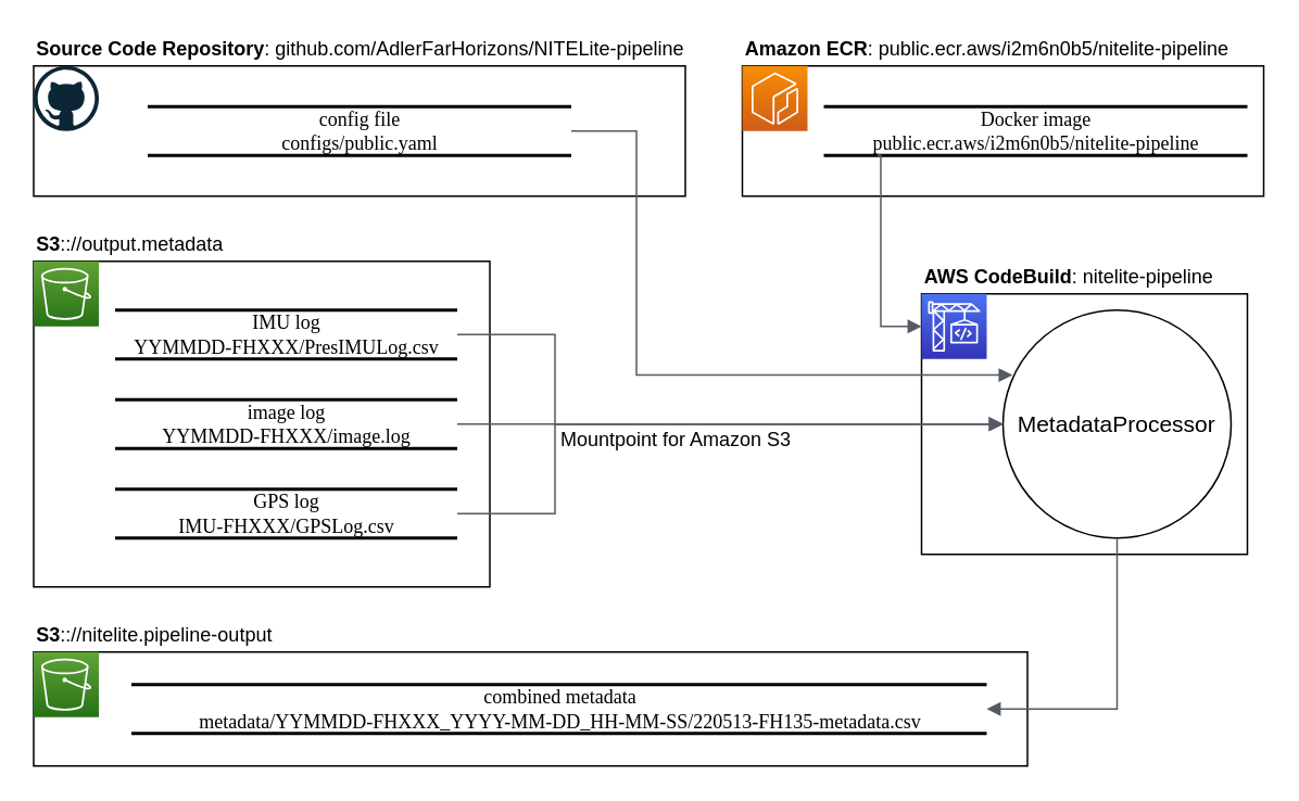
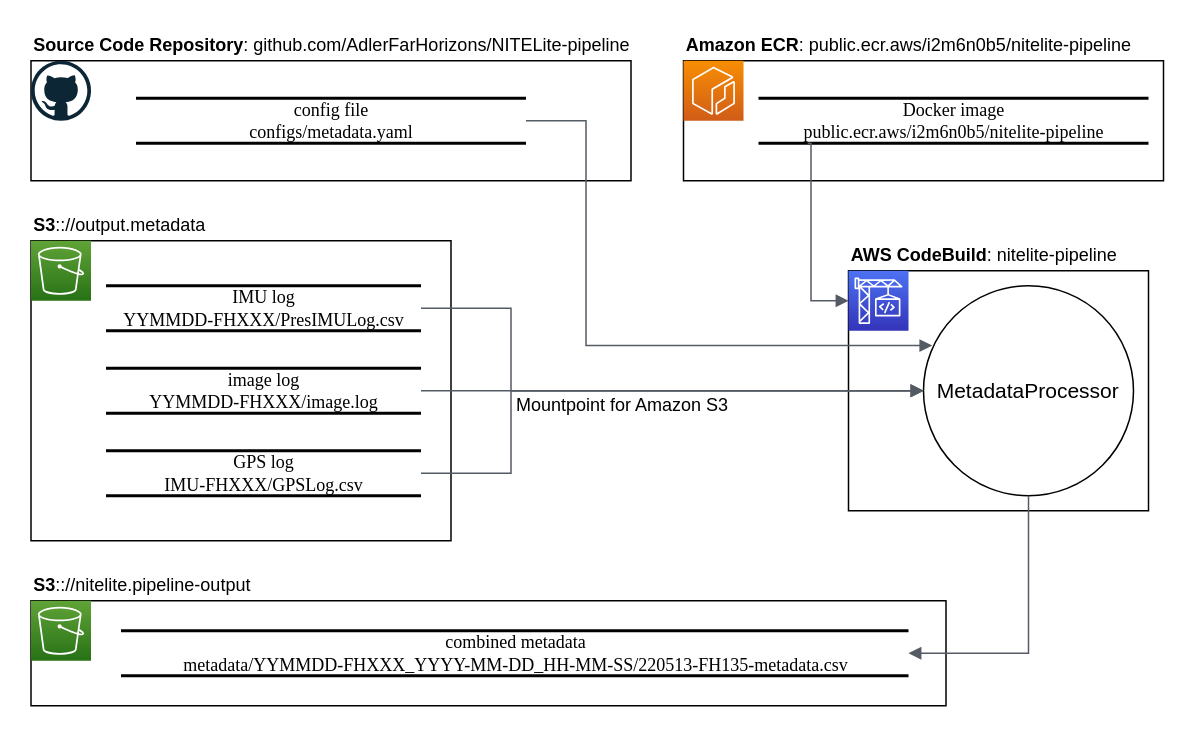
  <mxCell id="0" />
  <mxCell id="1" parent="0" />
  <mxCell id="2" value="" style="rounded=0;whiteSpace=wrap;html=1;" parent="1" vertex="1"><mxGeometry x="20" y="40" width="400" height="80" as="geometry" /></mxCell>
  <mxCell id="3" value="" style="rounded=0;whiteSpace=wrap;html=1;" parent="1" vertex="1"><mxGeometry x="565" y="180" width="200" height="160" as="geometry" /></mxCell>
  <mxCell id="4" value="" style="rounded=0;whiteSpace=wrap;html=1;" parent="1" vertex="1"><mxGeometry x="20" y="160" width="280" height="200" as="geometry" /></mxCell>
  <mxCell id="5" value="IMU log&lt;br&gt;YYMMDD-FHXXX/PresIMULog.csv" style="html=1;rounded=0;shadow=0;comic=0;labelBackgroundColor=none;strokeWidth=2;fontFamily=Verdana;fontSize=12;align=center;shape=mxgraph.ios7ui.horLines;" parent="1" vertex="1"><mxGeometry x="70" y="190" width="210" height="30" as="geometry" /></mxCell>
  <mxCell id="6" value="&lt;b&gt;S3&lt;/b&gt;:://output.metadata" style="text;html=1;strokeColor=none;fillColor=none;align=left;verticalAlign=middle;whiteSpace=wrap;rounded=0;" parent="1" vertex="1"><mxGeometry x="20" y="140" width="170" height="20" as="geometry" /></mxCell>
  <mxCell id="7" value="image log&lt;br&gt;YYMMDD-FHXXX/image.log" style="html=1;rounded=0;shadow=0;comic=0;labelBackgroundColor=none;strokeWidth=2;fontFamily=Verdana;fontSize=12;align=center;shape=mxgraph.ios7ui.horLines;" parent="1" vertex="1"><mxGeometry x="70" y="245" width="210" height="30" as="geometry" /></mxCell>
  <mxCell id="8" value="GPS log&lt;br&gt;IMU-FHXXX/GPSLog.csv" style="html=1;rounded=0;shadow=0;comic=0;labelBackgroundColor=none;strokeWidth=2;fontFamily=Verdana;fontSize=12;align=center;shape=mxgraph.ios7ui.horLines;" parent="1" vertex="1"><mxGeometry x="70" y="300" width="210" height="30" as="geometry" /></mxCell>
  <mxCell id="9" value="" style="rounded=0;whiteSpace=wrap;html=1;" parent="1" vertex="1"><mxGeometry x="20" y="400" width="610" height="70" as="geometry" /></mxCell>
  <mxCell id="10" value="&lt;b&gt;S3&lt;/b&gt;:://nitelite.pipeline-output" style="text;html=1;strokeColor=none;fillColor=none;align=left;verticalAlign=middle;whiteSpace=wrap;rounded=0;" parent="1" vertex="1"><mxGeometry x="20" y="380" width="170" height="20" as="geometry" /></mxCell>
  <mxCell id="11" value="combined metadata&lt;br&gt;metadata/YYMMDD-FHXXX_YYYY-MM-DD_HH-MM-SS/220513-FH135-metadata.csv" style="html=1;rounded=0;shadow=0;comic=0;labelBackgroundColor=none;strokeWidth=2;fontFamily=Verdana;fontSize=12;align=center;shape=mxgraph.ios7ui.horLines;" parent="1" vertex="1"><mxGeometry x="80" y="420" width="525" height="30" as="geometry" /></mxCell>
  <mxCell id="12" value="" style="rounded=0;whiteSpace=wrap;html=1;" parent="1" vertex="1"><mxGeometry x="455" y="40" width="320" height="80" as="geometry" /></mxCell>
  <mxCell id="13" value="" style="edgeStyle=none;html=1;fontSize=14;" parent="1" source="14" target="12" edge="1"><mxGeometry relative="1" as="geometry" /></mxCell>
  <mxCell id="14" value="&lt;b&gt;Amazon ECR&lt;/b&gt;: public.ecr.aws/i2m6n0b5/nitelite-pipeline" style="text;html=1;strokeColor=none;fillColor=none;align=left;verticalAlign=middle;whiteSpace=wrap;rounded=0;" parent="1" vertex="1"><mxGeometry x="455" y="20" width="310" height="20" as="geometry" /></mxCell>
  <mxCell id="15" value="Docker image&lt;br&gt;public.ecr.aws/i2m6n0b5/nitelite-pipeline" style="html=1;rounded=0;shadow=0;comic=0;labelBackgroundColor=none;strokeWidth=2;fontFamily=Verdana;fontSize=12;align=center;shape=mxgraph.ios7ui.horLines;" parent="1" vertex="1"><mxGeometry x="505" y="65" width="260" height="30" as="geometry" /></mxCell>
  <mxCell id="16" value="" style="sketch=0;points=[[0,0,0],[0.25,0,0],[0.5,0,0],[0.75,0,0],[1,0,0],[0,1,0],[0.25,1,0],[0.5,1,0],[0.75,1,0],[1,1,0],[0,0.25,0],[0,0.5,0],[0,0.75,0],[1,0.25,0],[1,0.5,0],[1,0.75,0]];outlineConnect=0;fontColor=#232F3E;gradientColor=#F78E04;gradientDirection=north;fillColor=#D05C17;strokeColor=#ffffff;dashed=0;verticalLabelPosition=bottom;verticalAlign=top;align=center;html=1;fontSize=12;fontStyle=0;aspect=fixed;shape=mxgraph.aws4.resourceIcon;resIcon=mxgraph.aws4.ecr;" parent="1" vertex="1"><mxGeometry x="455" y="40" width="40" height="40" as="geometry" /></mxCell>
  <mxCell id="17" value="" style="sketch=0;points=[[0,0,0],[0.25,0,0],[0.5,0,0],[0.75,0,0],[1,0,0],[0,1,0],[0.25,1,0],[0.5,1,0],[0.75,1,0],[1,1,0],[0,0.25,0],[0,0.5,0],[0,0.75,0],[1,0.25,0],[1,0.5,0],[1,0.75,0]];outlineConnect=0;fontColor=#232F3E;gradientColor=#60A337;gradientDirection=north;fillColor=#277116;strokeColor=#ffffff;dashed=0;verticalLabelPosition=bottom;verticalAlign=top;align=center;html=1;fontSize=12;fontStyle=0;aspect=fixed;shape=mxgraph.aws4.resourceIcon;resIcon=mxgraph.aws4.s3;" parent="1" vertex="1"><mxGeometry x="20" y="160" width="40" height="40" as="geometry" /></mxCell>
  <mxCell id="18" value="" style="sketch=0;points=[[0,0,0],[0.25,0,0],[0.5,0,0],[0.75,0,0],[1,0,0],[0,1,0],[0.25,1,0],[0.5,1,0],[0.75,1,0],[1,1,0],[0,0.25,0],[0,0.5,0],[0,0.75,0],[1,0.25,0],[1,0.5,0],[1,0.75,0]];outlineConnect=0;fontColor=#232F3E;gradientColor=#60A337;gradientDirection=north;fillColor=#277116;strokeColor=#ffffff;dashed=0;verticalLabelPosition=bottom;verticalAlign=top;align=center;html=1;fontSize=12;fontStyle=0;aspect=fixed;shape=mxgraph.aws4.resourceIcon;resIcon=mxgraph.aws4.s3;" parent="1" vertex="1"><mxGeometry x="20" y="400" width="40" height="40" as="geometry" /></mxCell>
  <mxCell id="19" value="" style="sketch=0;points=[[0,0,0],[0.25,0,0],[0.5,0,0],[0.75,0,0],[1,0,0],[0,1,0],[0.25,1,0],[0.5,1,0],[0.75,1,0],[1,1,0],[0,0.25,0],[0,0.5,0],[0,0.75,0],[1,0.25,0],[1,0.5,0],[1,0.75,0]];outlineConnect=0;fontColor=#232F3E;gradientColor=#4D72F3;gradientDirection=north;fillColor=#3334B9;strokeColor=#ffffff;dashed=0;verticalLabelPosition=bottom;verticalAlign=top;align=center;html=1;fontSize=12;fontStyle=0;aspect=fixed;shape=mxgraph.aws4.resourceIcon;resIcon=mxgraph.aws4.codebuild;" parent="1" vertex="1"><mxGeometry x="565" y="180" width="40" height="40" as="geometry" /></mxCell>
- <mxCell id="20" value="config file&lt;br&gt;configs/public.yaml" style="html=1;rounded=0;shadow=0;comic=0;labelBackgroundColor=none;strokeWidth=2;fontFamily=Verdana;fontSize=12;align=center;shape=mxgraph.ios7ui.horLines;" parent="1" vertex="1"><mxGeometry x="90" y="65" width="260" height="30" as="geometry" /></mxCell>
+ <mxCell id="20" value="config file&lt;br&gt;configs/metadata.yaml" style="html=1;rounded=0;shadow=0;comic=0;labelBackgroundColor=none;strokeWidth=2;fontFamily=Verdana;fontSize=12;align=center;shape=mxgraph.ios7ui.horLines;" parent="1" vertex="1"><mxGeometry x="90" y="65" width="260" height="30" as="geometry" /></mxCell>
  <mxCell id="21" value="" style="dashed=0;outlineConnect=0;html=1;align=center;labelPosition=center;verticalLabelPosition=bottom;verticalAlign=top;shape=mxgraph.weblogos.github;fontSize=14;" parent="1" vertex="1"><mxGeometry x="20" y="40" width="40" height="40" as="geometry" /></mxCell>
  <mxCell id="22" value="&lt;b&gt;AWS CodeBuild&lt;/b&gt;: nitelite-pipeline" style="text;html=1;strokeColor=none;fillColor=none;align=left;verticalAlign=middle;whiteSpace=wrap;rounded=0;" parent="1" vertex="1"><mxGeometry x="565" y="160" width="190" height="20" as="geometry" /></mxCell>
  <mxCell id="23" value="&lt;b&gt;Source Code Repository&lt;/b&gt;: github.com/AdlerFarHorizons/NITELite-pipeline" style="text;html=1;strokeColor=none;fillColor=none;align=left;verticalAlign=middle;whiteSpace=wrap;rounded=0;" parent="1" vertex="1"><mxGeometry x="20" y="20" width="410" height="20" as="geometry" /></mxCell>
  <mxCell id="24" value="MetadataProcessor" style="ellipse;whiteSpace=wrap;html=1;aspect=fixed;fontSize=14;" parent="1" vertex="1"><mxGeometry x="615" y="190" width="140" height="140" as="geometry" /></mxCell>
  <mxCell id="25" value="" style="edgeStyle=orthogonalEdgeStyle;html=1;endArrow=block;elbow=vertical;startArrow=none;endFill=1;strokeColor=#545B64;rounded=0;fontSize=14;exitX=0.126;exitY=1.001;exitDx=0;exitDy=0;exitPerimeter=0;entryX=0;entryY=0.5;entryDx=0;entryDy=0;entryPerimeter=0;" parent="1" source="15" target="19" edge="1"><mxGeometry width="100" relative="1" as="geometry"><mxPoint x="420" y="190" as="sourcePoint" /><mxPoint x="520" y="190" as="targetPoint" /><Array as="points"><mxPoint x="540" y="95" /><mxPoint x="540" y="200" /></Array></mxGeometry></mxCell>
  <mxCell id="26" value="" style="edgeStyle=orthogonalEdgeStyle;html=1;endArrow=block;elbow=vertical;startArrow=none;endFill=1;strokeColor=#545B64;rounded=0;fontSize=14;entryX=0.042;entryY=0.285;entryDx=0;entryDy=0;entryPerimeter=0;" parent="1" source="20" target="24" edge="1"><mxGeometry width="100" relative="1" as="geometry"><mxPoint x="340" y="96" as="sourcePoint" /><mxPoint x="520" y="190" as="targetPoint" /><Array as="points"><mxPoint x="390" y="80" /><mxPoint x="390" y="230" /></Array></mxGeometry></mxCell>
  <mxCell id="27" value="" style="edgeStyle=orthogonalEdgeStyle;html=1;endArrow=block;elbow=vertical;startArrow=none;endFill=1;strokeColor=#545B64;rounded=0;fontSize=14;entryX=0;entryY=0.5;entryDx=0;entryDy=0;" parent="1" source="5" target="24" edge="1"><mxGeometry width="100" relative="1" as="geometry"><mxPoint x="420" y="190" as="sourcePoint" /><mxPoint x="520" y="190" as="targetPoint" /><Array as="points"><mxPoint x="340" y="205" /><mxPoint x="340" y="260" /></Array></mxGeometry></mxCell>
  <mxCell id="28" value="" style="edgeStyle=orthogonalEdgeStyle;html=1;endArrow=block;elbow=vertical;startArrow=none;endFill=1;strokeColor=#545B64;rounded=0;fontSize=14;entryX=0;entryY=0.5;entryDx=0;entryDy=0;" parent="1" source="7" target="24" edge="1"><mxGeometry width="100" relative="1" as="geometry"><mxPoint x="420" y="190" as="sourcePoint" /><mxPoint x="520" y="190" as="targetPoint" /><Array as="points"><mxPoint x="390" y="260" /><mxPoint x="390" y="260" /></Array></mxGeometry></mxCell>
  <mxCell id="29" value="" style="edgeStyle=orthogonalEdgeStyle;html=1;endArrow=block;elbow=vertical;startArrow=none;endFill=1;strokeColor=#545B64;rounded=0;fontSize=14;entryX=0;entryY=0.5;entryDx=0;entryDy=0;" parent="1" source="8" target="24" edge="1"><mxGeometry width="100" relative="1" as="geometry"><mxPoint x="420" y="190" as="sourcePoint" /><mxPoint x="520" y="190" as="targetPoint" /><Array as="points"><mxPoint x="340" y="315" /><mxPoint x="340" y="260" /></Array></mxGeometry></mxCell>
  <mxCell id="30" value="" style="edgeStyle=orthogonalEdgeStyle;html=1;endArrow=none;elbow=vertical;startArrow=block;startFill=1;strokeColor=#545B64;rounded=0;fontSize=14;entryX=0.5;entryY=1;entryDx=0;entryDy=0;" parent="1" source="11" target="24" edge="1"><mxGeometry width="100" relative="1" as="geometry"><mxPoint x="420" y="230" as="sourcePoint" /><mxPoint x="520" y="230" as="targetPoint" /><Array as="points"><mxPoint x="685" y="435" /></Array></mxGeometry></mxCell>
  <mxCell id="31" value="Mountpoint for Amazon S3" style="text;html=1;align=center;verticalAlign=middle;resizable=0;points=[];autosize=1;strokeColor=none;fillColor=none;" parent="1" vertex="1"><mxGeometry x="334" y="255" width="160" height="30" as="geometry" /></mxCell>
